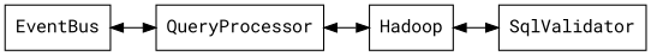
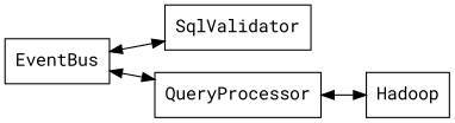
  digraph {
    fontname="Roboto Mono"
    rankdir=LR
    node [fontname="Roboto Mono" shape=box]
    edge [dir=both fontname="Roboto Mono"]
    EventBus
    SqlValidator
    QueryProcessor
    Hadoop
-   Hadoop -> SqlValidator
+   EventBus -> SqlValidator
    EventBus -> QueryProcessor
    QueryProcessor -> Hadoop
  }
